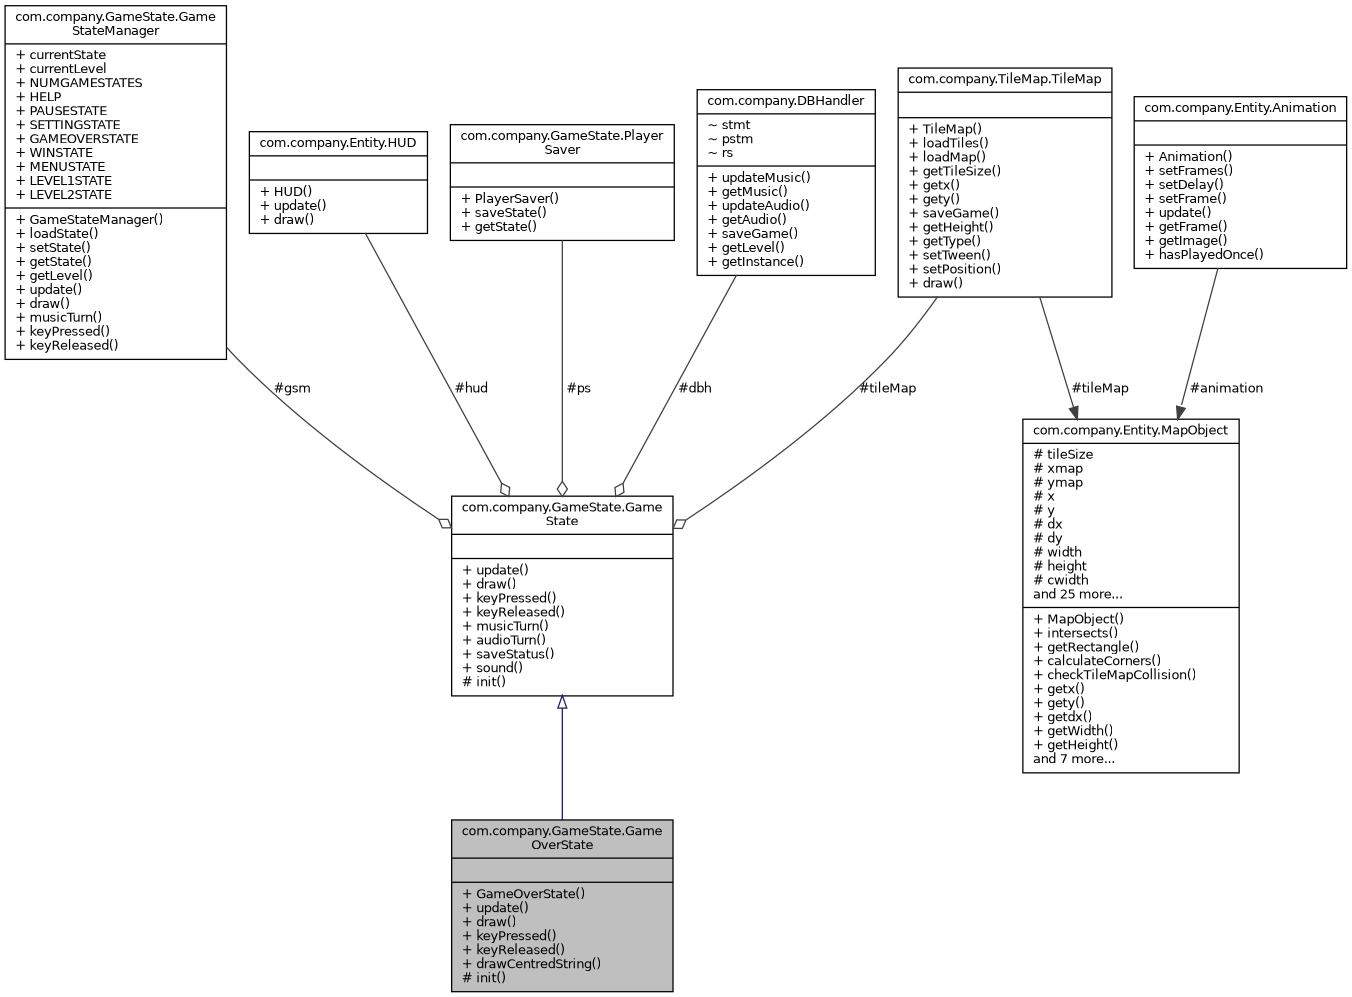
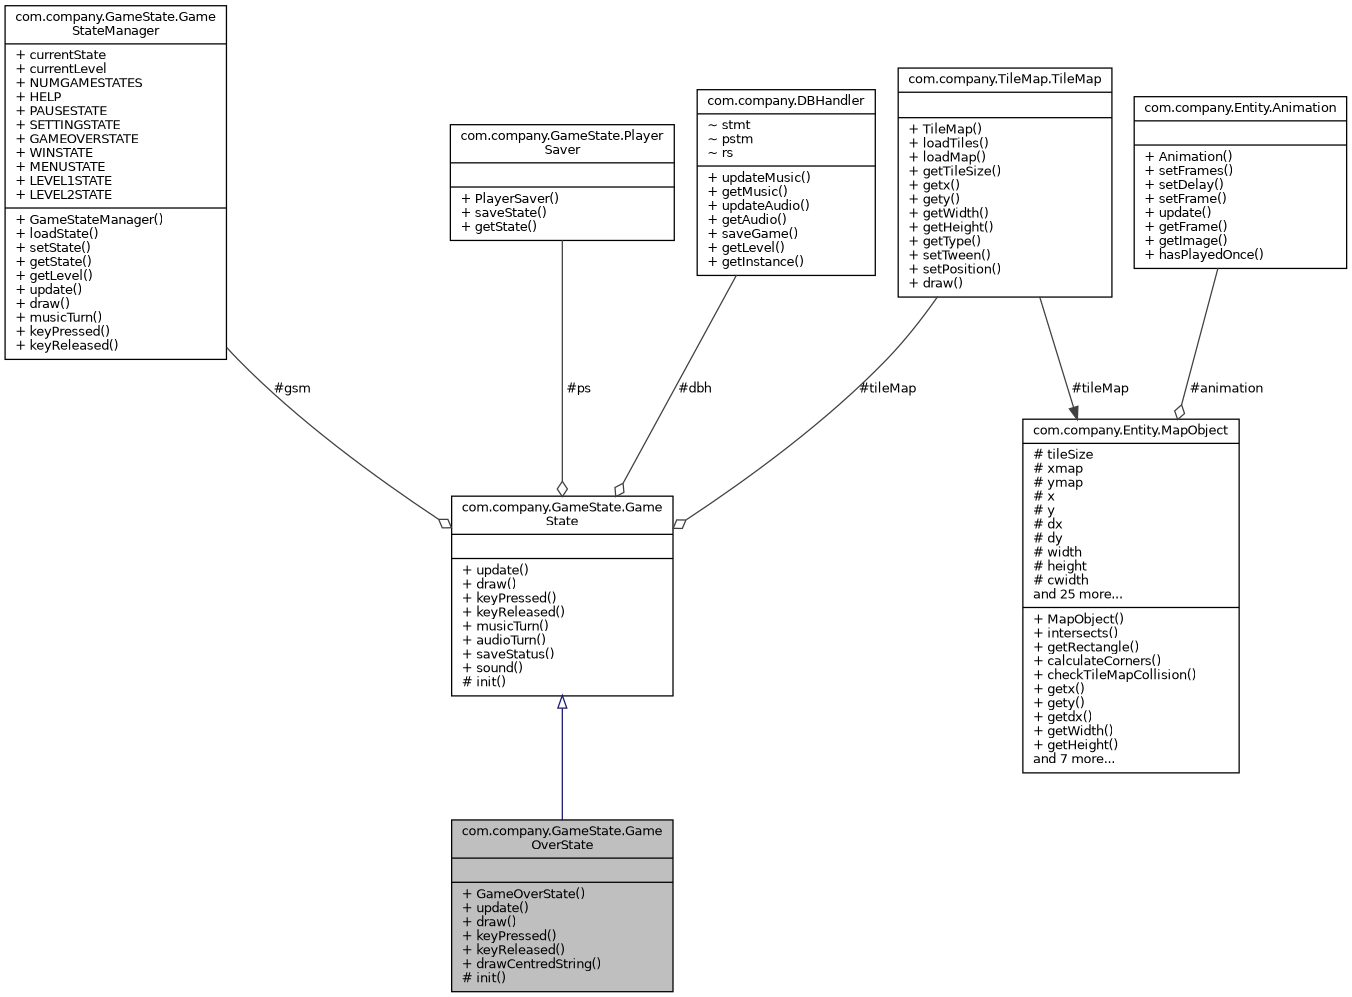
  digraph {
    node [color=black fillcolor=white fontname=Helvetica fontsize=10 shape=record style=filled]
    edge [color=grey25 fontname=Helvetica fontsize=10 labelfontname=Helvetica labelfontsize=10 style=solid arrowhead=odiamond]
    n1 [fillcolor=grey75 fontcolor=black height=0.2 label="{com.company.GameState.Game\lOverState\n||+ GameOverState()\l+ update()\l+ draw()\l+ keyPressed()\l+ keyReleased()\l+ drawCentredString()\l# init()\l}" width=0.4]
    n2 [height=0.2 label="{com.company.GameState.Game\lState\n||+ update()\l+ draw()\l+ keyPressed()\l+ keyReleased()\l+ musicTurn()\l+ audioTurn()\l+ saveStatus()\l+ sound()\l# init()\l}" width=0.4]
    n3 [height=0.2 label="{com.company.GameState.Game\lStateManager\n|+ currentState\l+ currentLevel\l+ NUMGAMESTATES\l+ HELP\l+ PAUSESTATE\l+ SETTINGSTATE\l+ GAMEOVERSTATE\l+ WINSTATE\l+ MENUSTATE\l+ LEVEL1STATE\l+ LEVEL2STATE\l|+ GameStateManager()\l+ loadState()\l+ setState()\l+ getState()\l+ getLevel()\l+ update()\l+ draw()\l+ musicTurn()\l+ keyPressed()\l+ keyReleased()\l}" width=0.4]
-   n4 [height=0.2 label="{com.company.TileMap.TileMap\n||+ TileMap()\l+ loadTiles()\l+ loadMap()\l+ getTileSize()\l+ getx()\l+ gety()\l+ saveGame()\l+ getHeight()\l+ getType()\l+ setTween()\l+ setPosition()\l+ draw()\l}" width=0.4]
+   n4 [height=0.2 label="{com.company.TileMap.TileMap\n||+ TileMap()\l+ loadTiles()\l+ loadMap()\l+ getTileSize()\l+ getx()\l+ gety()\l+ getWidth()\l+ getHeight()\l+ getType()\l+ setTween()\l+ setPosition()\l+ draw()\l}" width=0.4]
    n5 [height=0.2 label="{com.company.Entity.MapObject\n|# tileSize\l# xmap\l# ymap\l# x\l# y\l# dx\l# dy\l# width\l# height\l# cwidth\land 25 more...\l|+ MapObject()\l+ intersects()\l+ getRectangle()\l+ calculateCorners()\l+ checkTileMapCollision()\l+ getx()\l+ gety()\l+ getdx()\l+ getWidth()\l+ getHeight()\land 7 more...\l}" width=0.4]
-   n6 [height=0.2 label="{com.company.Entity.HUD\n||+ HUD()\l+ update()\l+ draw()\l}" width=0.4]
    n7 [height=0.2 label="{com.company.Entity.Animation\n||+ Animation()\l+ setFrames()\l+ setDelay()\l+ setFrame()\l+ update()\l+ getFrame()\l+ getImage()\l+ hasPlayedOnce()\l}" width=0.4]
    n8 [height=0.2 label="{com.company.GameState.Player\lSaver\n||+ PlayerSaver()\l+ saveState()\l+ getState()\l}" width=0.4]
    n9 [height=0.2 label="{com.company.DBHandler\n|~ stmt\l~ pstm\l~ rs\l|+ updateMusic()\l+ getMusic()\l+ updateAudio()\l+ getAudio()\l+ saveGame()\l+ getLevel()\l+ getInstance()\l}" width=0.4]
    n2 -> n1 [arrowtail=onormal color=midnightblue dir=back arrowhead=""]
    n3 -> n2 [label=" #gsm"]
    n4 -> n2 [label=" #tileMap"]
    n4 -> n5 [arrowhead=normal label=" #tileMap"]
-   n6 -> n2 [label=" #hud"]
-   n7 -> n5 [arrowhead=normal label=" #animation"]
+   n7 -> n5 [label=" #animation"]
    n8 -> n2 [label=" #ps"]
    n9 -> n2 [label=" #dbh"]
  }
